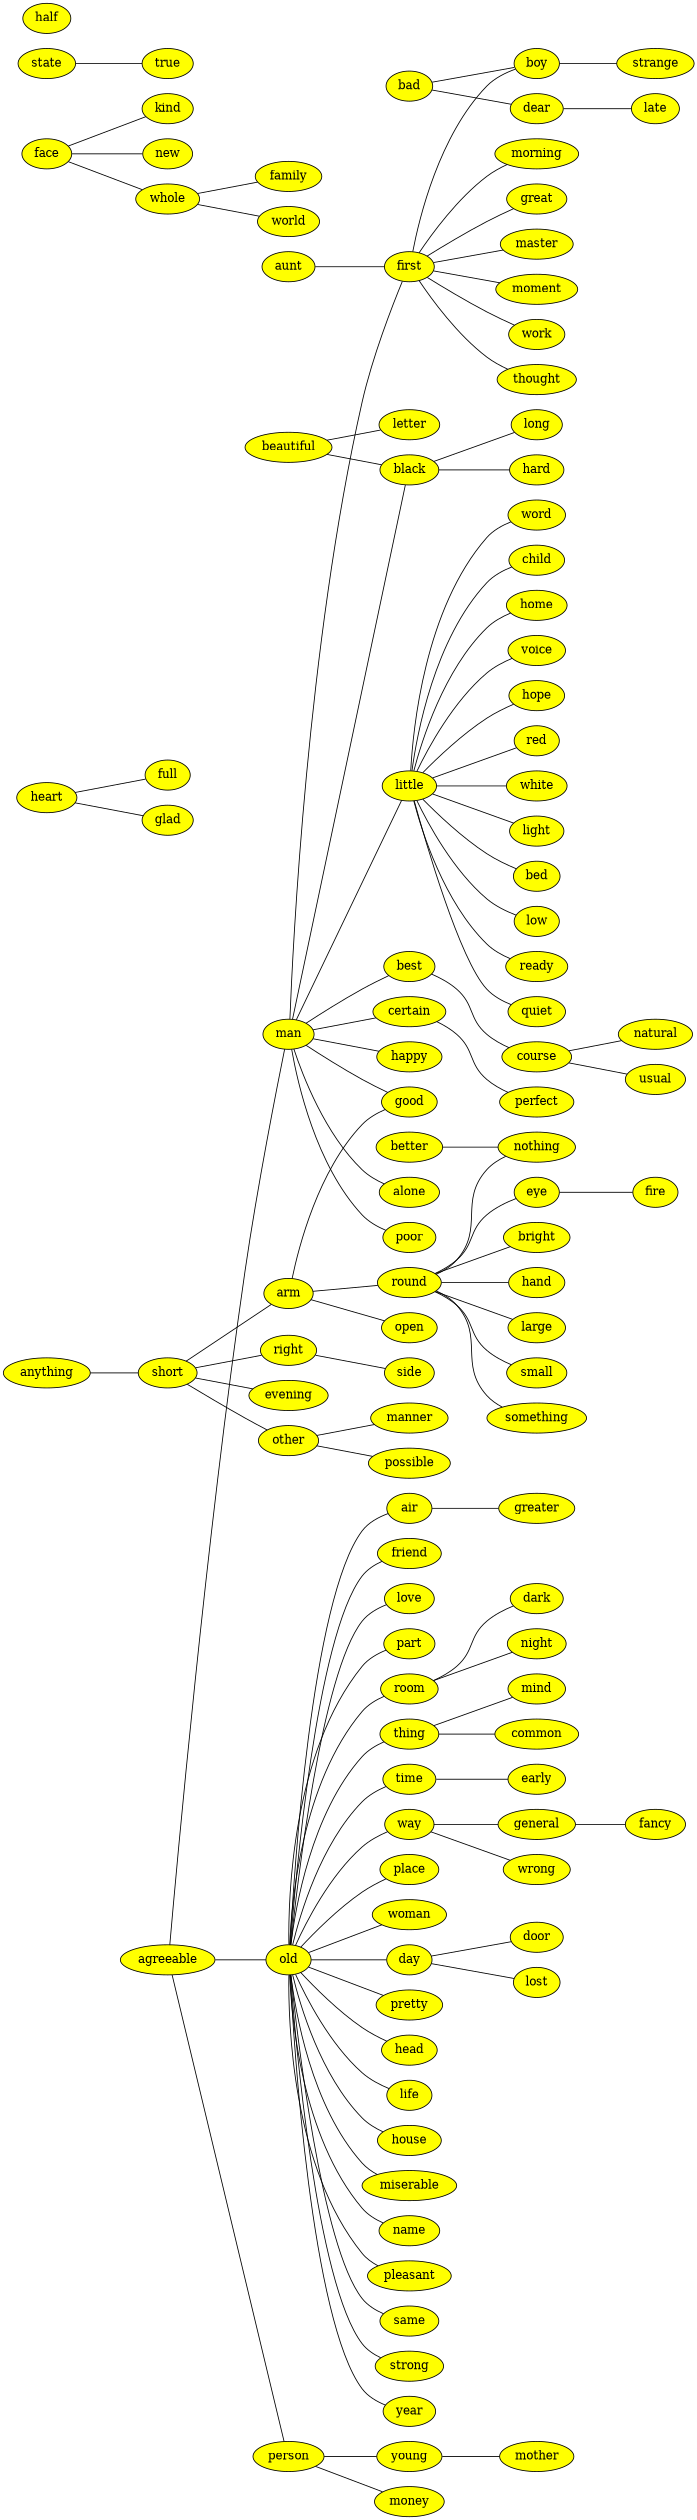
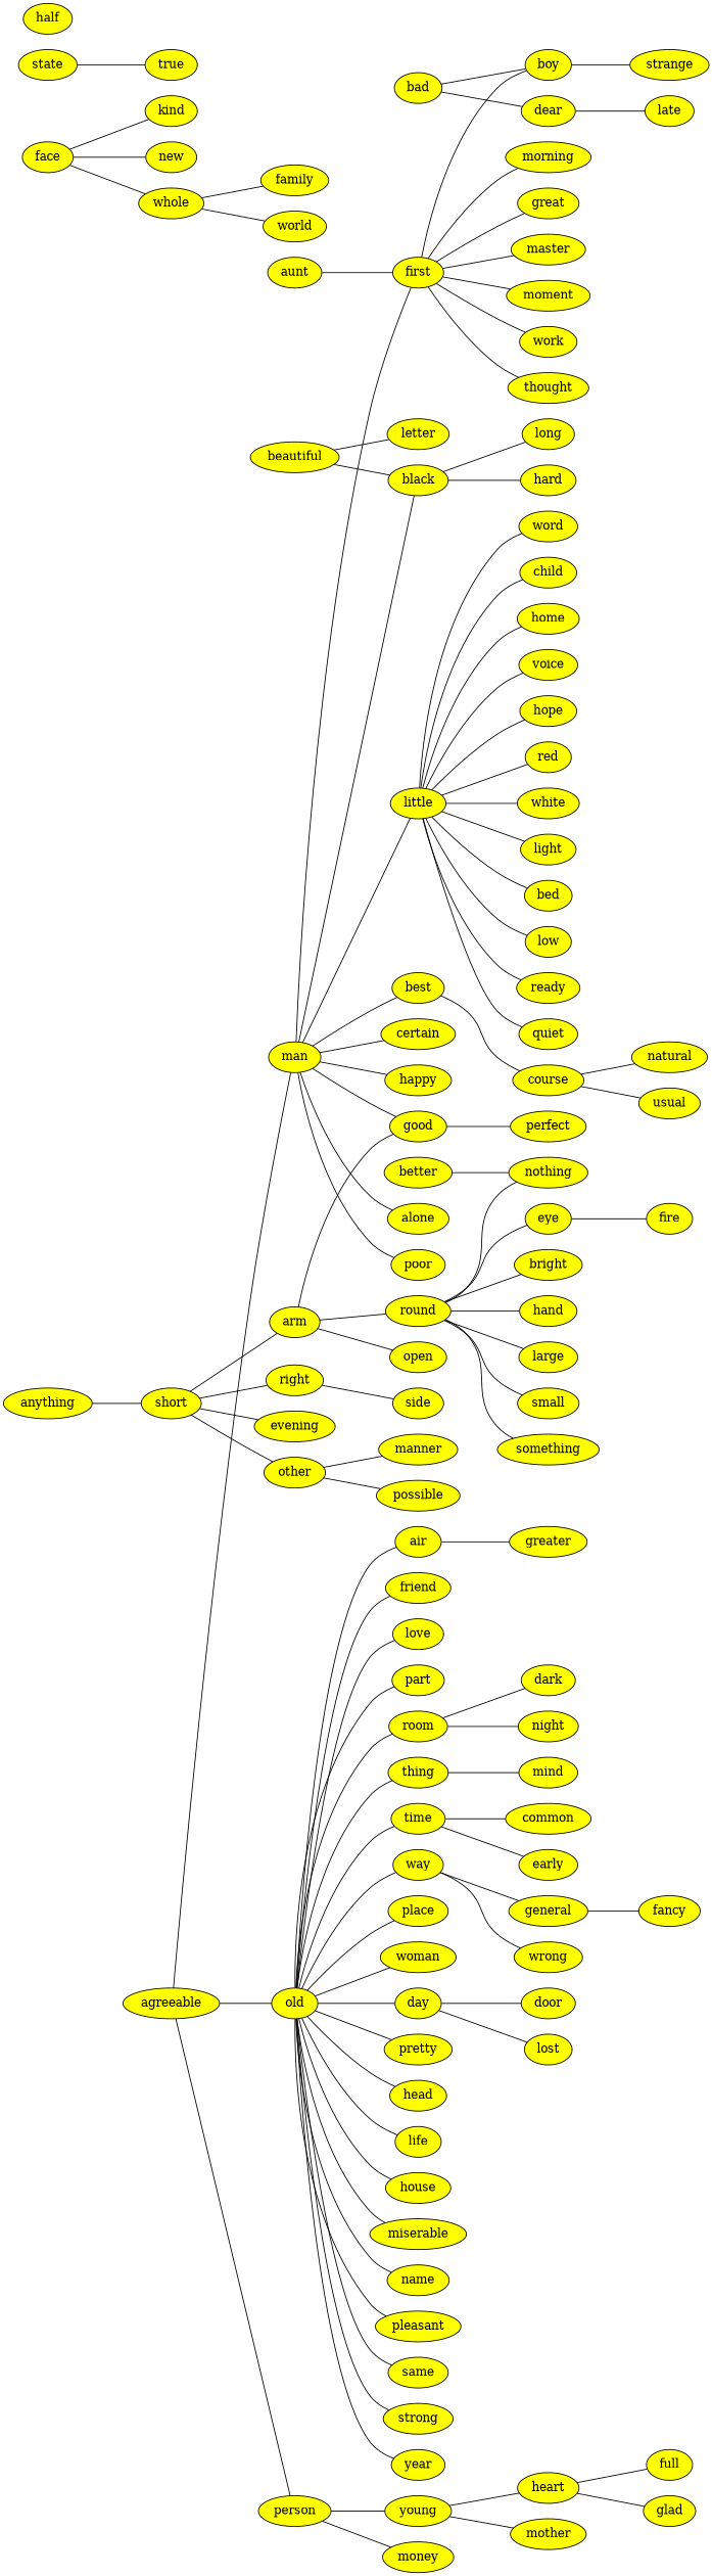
  graph {
    rankdir=LR
    node [color=black fillcolor="#ffff00" style=filled]
    edge [w=1]
    agreeable
    man
    old
    person
    first
    black
    little
    best
    certain
    happy
    good
    alone
    poor
    air
    friend
    love
    part
    room
    thing
    time
    way
    place
    woman
    day
    pretty
    head
    life
    house
    miserable
    name
    pleasant
    same
    strong
    year
    young
    money
    boy
    morning
    great
    master
    moment
    work
    thought
    long
    hard
    word
    child
    home
    voice
    hope
    red
    white
    light
    bed
    low
    ready
    quiet
    course
    better
    nothing
    perfect
    greater
    dark
    night
    mind
    common
    early
    general
    wrong
    door
    lost
    heart
    mother
    strange
    natural
    usual
    fancy
    full
    glad
    anything
    short
    arm
    right
    evening
    other
    round
    open
    side
    manner
    possible
    eye
    bright
    hand
    large
    small
    something
    face
    kind
    new
    whole
    fire
    family
    world
    aunt
    bad
    dear
    late
    beautiful
    letter
    state
    true
    half
    agreeable -- man
    agreeable -- old
    agreeable -- person
    man -- first
    man -- black
    man -- little
    man -- best
    man -- certain
    man -- happy
    man -- good
    man -- alone
    man -- poor
    old -- air
    old -- friend
    old -- love
    old -- part
    old -- room
    old -- thing
    old -- time
    old -- way
    old -- place
    old -- woman
    old -- day
    old -- pretty
    old -- head
    old -- life
    old -- house
    old -- miserable
    old -- name
    old -- pleasant
    old -- same
    old -- strong
    old -- year
    person -- young
    person -- money
    first -- boy
    first -- morning
    first -- great
    first -- master
    first -- moment
    first -- work
    first -- thought
    black -- long
    black -- hard
    little -- word
    little -- child
    little -- home
    little -- voice
    little -- hope
    little -- red
    little -- white
    little -- light
    little -- bed
    little -- low
    little -- ready
    little -- quiet
    best -- course
-   certain -- perfect
+   good -- perfect
    air -- greater
    room -- dark
    room -- night
    thing -- mind
-   thing -- common
+   time -- common
    time -- early
    way -- general
    way -- wrong
    day -- door
    day -- lost
+   young -- heart
    young -- mother
    boy -- strange
    course -- natural
    course -- usual
    better -- nothing
    general -- fancy
    heart -- full
    heart -- glad
    anything -- short
    short -- arm
    short -- right
    short -- evening
    short -- other
    arm -- good
    arm -- round
    arm -- open
    right -- side
    other -- manner
    other -- possible
    round -- nothing
    round -- eye
    round -- bright
    round -- hand
    round -- large
    round -- small
    round -- something
    eye -- fire
    face -- kind
    face -- new
    face -- whole
    whole -- family
    whole -- world
    aunt -- first
    bad -- boy
    bad -- dear
    dear -- late
    beautiful -- black
    beautiful -- letter
    state -- true
  }
